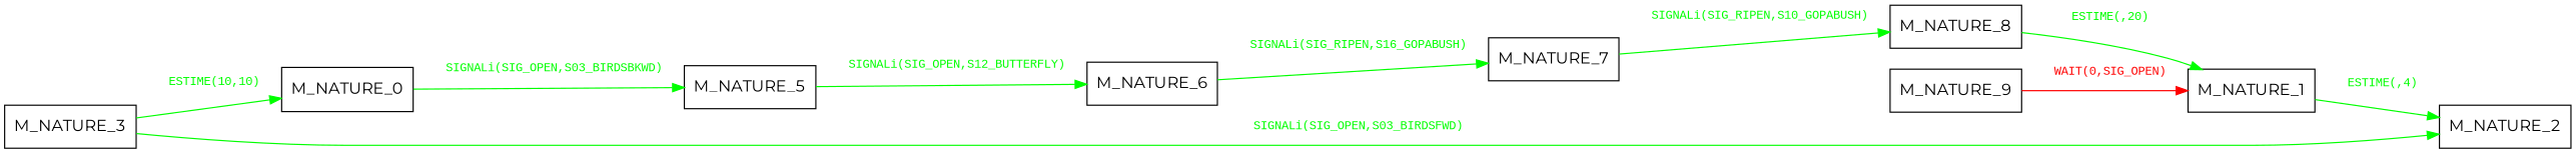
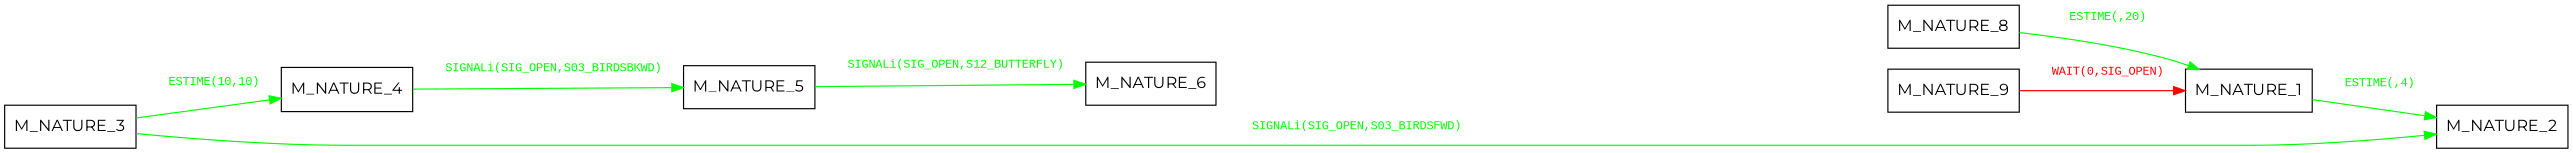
  digraph {
    fontname=Montserrat
    rankdir=LR
    node [fontname=Montserrat shape=record]
    edge [color=green fontcolor=green fontname=Montserrat]
    n1 [label=M_NATURE_9]
    M_NATURE_1
    M_NATURE_2
    M_NATURE_3
-   M_NATURE_4 [label=M_NATURE_0]
+   M_NATURE_4
    M_NATURE_5
    M_NATURE_6
-   M_NATURE_7
    M_NATURE_8
    n1 -> M_NATURE_1 [color=red fontcolor=red label=< <font face="Courier New" point-size="10"> WAIT(0,SIG_OPEN)<br/> </font>>]
    M_NATURE_1 -> M_NATURE_2 [label=< <font face="Courier New" point-size="10"> ESTIME(,4)<br/> </font>>]
    M_NATURE_3 -> M_NATURE_2 [label=< <font face="Courier New" point-size="10"> SIGNALi(SIG_OPEN,S03_BIRDSFWD)<br/> </font>>]
    M_NATURE_3 -> M_NATURE_4 [label=< <font face="Courier New" point-size="10"> ESTIME(10,10)<br/> </font>>]
    M_NATURE_4 -> M_NATURE_5 [label=< <font face="Courier New" point-size="10"> SIGNALi(SIG_OPEN,S03_BIRDSBKWD)<br/> </font>>]
    M_NATURE_5 -> M_NATURE_6 [label=< <font face="Courier New" point-size="10"> SIGNALi(SIG_OPEN,S12_BUTTERFLY)<br/> </font>>]
-   M_NATURE_6 -> M_NATURE_7 [label=< <font face="Courier New" point-size="10"> SIGNALi(SIG_RIPEN,S16_GOPABUSH)<br/> </font>>]
-   M_NATURE_7 -> M_NATURE_8 [label=< <font face="Courier New" point-size="10"> SIGNALi(SIG_RIPEN,S10_GOPABUSH)<br/> </font>>]
    M_NATURE_8 -> M_NATURE_1 [label=< <font face="Courier New" point-size="10"> ESTIME(,20)<br/> </font>>]
  }
